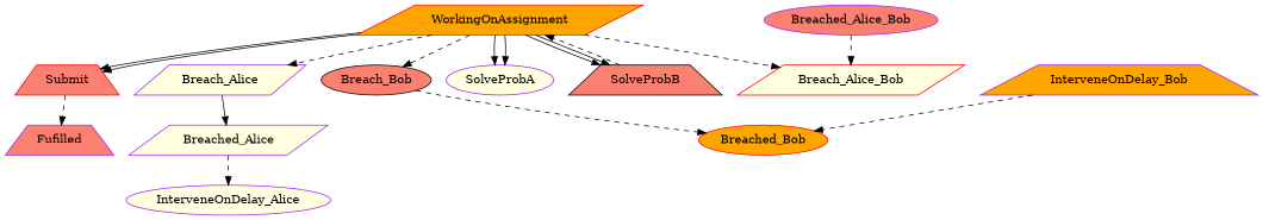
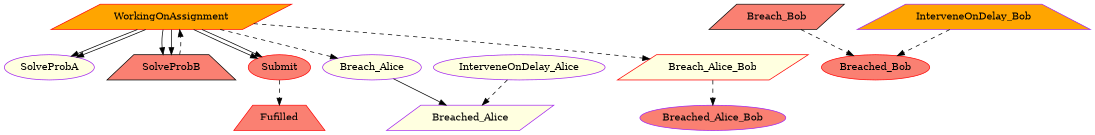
  digraph {
    node [color=purple fillcolor=salmon shape=ellipse style=filled]
    edge [style=dashed]
-   n1 [label=Fufilled shape=trapezium]
+   n1 [color=red label=Fufilled shape=trapezium]
    n2 [color=red fillcolor=orange label=WorkingOnAssignment shape=parallelogram]
    n3 [fillcolor=lightyellow label=SolveProbA]
    n4 [color=black label=SolveProbB shape=trapezium]
-   n5 [color=red label=Submit shape=trapezium]
-   n6 [color=black label=Breach_Bob]
-   n7 [fillcolor=lightyellow label=Breach_Alice shape=parallelogram]
+   n5 [color=red label=Submit]
+   n6 [color=black label=Breach_Bob shape=parallelogram]
+   n7 [fillcolor=lightyellow label=Breach_Alice]
    n8 [color=red fillcolor=lightyellow label=Breach_Alice_Bob shape=parallelogram]
-   n9 [color=red fillcolor=orange label=Breached_Bob]
+   n9 [color=red label=Breached_Bob]
    n10 [fillcolor=lightyellow label=Breached_Alice shape=parallelogram]
    n11 [label=Breached_Alice_Bob]
    n12 [fillcolor=lightyellow label=InterveneOnDelay_Alice]
    n13 [fillcolor=orange label=InterveneOnDelay_Bob shape=trapezium]
    n2 -> n3 [style=""]
    n2 -> n3 [style=""]
    n2 -> n4 [style=""]
    n2 -> n4 [style=""]
    n2 -> n5 [style=""]
    n2 -> n5 [style=""]
-   n2 -> n6
    n2 -> n7
    n2 -> n8
    n4 -> n2
    n5 -> n1
    n6 -> n9
    n7 -> n10 [style=solid]
-   n11 -> n8
-   n10 -> n12
+   n8 -> n11
+   n12 -> n10
    n13 -> n9
  }
